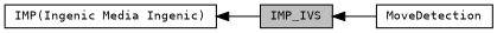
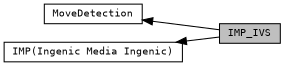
  digraph {
    fontname="DejaVu Sans Mono"
    rankdir=LR
    node [color=black fillcolor=white fontname="DejaVu Sans Mono" fontsize=10 shape=box style=filled]
    edge [dir=back fontname="DejaVu Sans Mono" fontsize=10 labelfontname=Helvetica labelfontsize=10 shape=plaintext style=solid]
    n1 [fillcolor=grey75 fontcolor=black height=0.2 label=IMP_IVS width=0.4]
    n2 [height=0.2 label=MoveDetection width=0.4]
    n3 [height=0.2 label="IMP(Ingenic Media Ingenic)" width=0.4]
-   n1 -> n2
+   n2 -> n1
    n3 -> n1
  }
